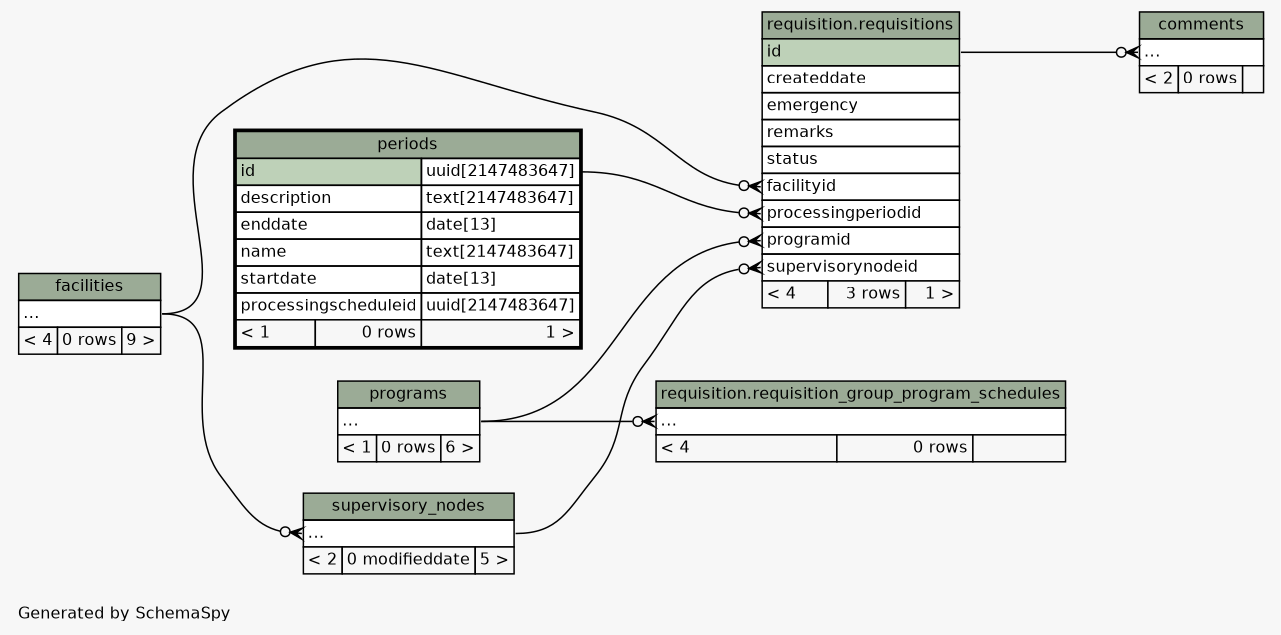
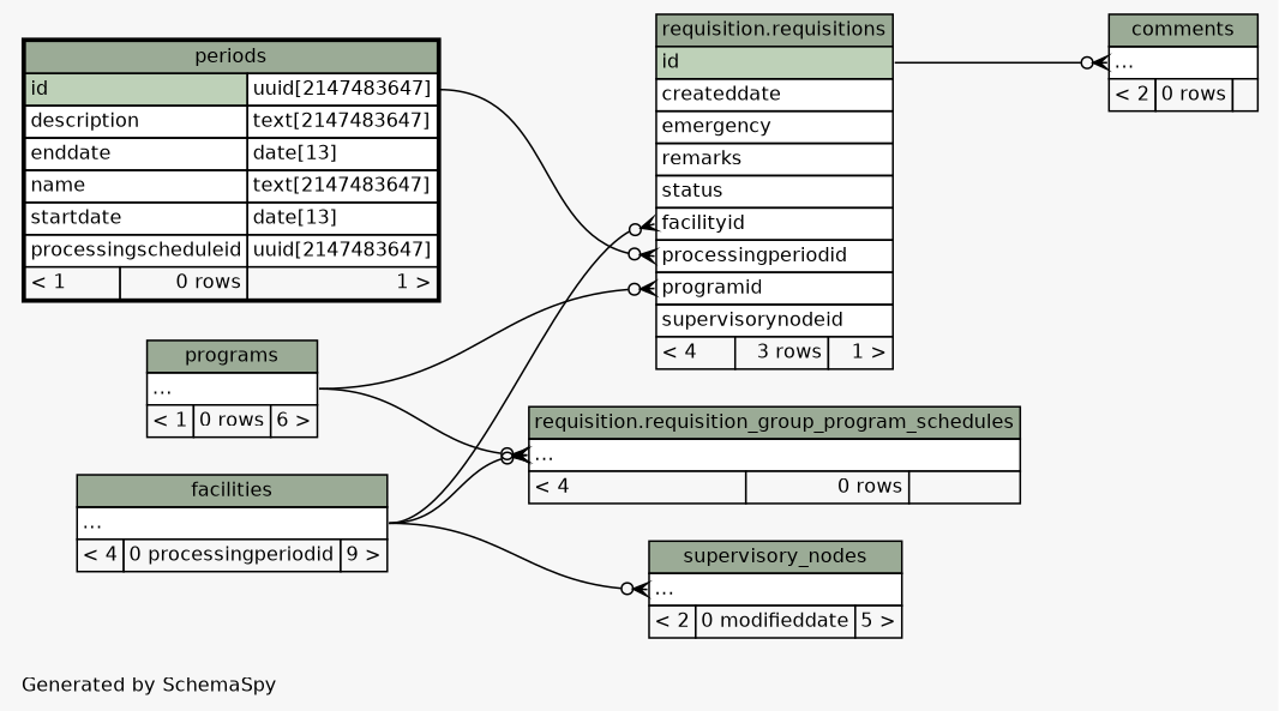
  digraph {
    bgcolor="#f7f7f7"
    fontname=Helvetica
    fontsize=11
    label="\nGenerated by SchemaSpy"
    labeljust=l
    nodesep=0.18
    rankdir=RL
    ranksep=0.46
    node [fontname=Helvetica fontsize=11 shape=plaintext]
    edge [arrowhead=none arrowsize=0.8 arrowtail=crowodot dir=back headport="elipses:e" tailport="elipses:w"]
    n1 [label=<     <TABLE BORDER="0" CELLBORDER="1" CELLSPACING="0" BGCOLOR="#ffffff">       <TR><TD COLSPAN="3" BGCOLOR="#9bab96" ALIGN="CENTER">comments</TD></TR>       <TR><TD PORT="elipses" COLSPAN="3" ALIGN="LEFT">...</TD></TR>       <TR><TD ALIGN="LEFT" BGCOLOR="#f7f7f7">&lt; 2</TD><TD ALIGN="RIGHT" BGCOLOR="#f7f7f7">0 rows</TD><TD ALIGN="RIGHT" BGCOLOR="#f7f7f7">  </TD></TR>     </TABLE>>]
    n2 [label=<     <TABLE BORDER="0" CELLBORDER="1" CELLSPACING="0" BGCOLOR="#ffffff">       <TR><TD COLSPAN="3" BGCOLOR="#9bab96" ALIGN="CENTER">requisition.requisitions</TD></TR>       <TR><TD PORT="id" COLSPAN="3" BGCOLOR="#bed1b8" ALIGN="LEFT">id</TD></TR>       <TR><TD PORT="createddate" COLSPAN="3" ALIGN="LEFT">createddate</TD></TR>       <TR><TD PORT="emergency" COLSPAN="3" ALIGN="LEFT">emergency</TD></TR>       <TR><TD PORT="remarks" COLSPAN="3" ALIGN="LEFT">remarks</TD></TR>       <TR><TD PORT="status" COLSPAN="3" ALIGN="LEFT">status</TD></TR>       <TR><TD PORT="facilityid" COLSPAN="3" ALIGN="LEFT">facilityid</TD></TR>       <TR><TD PORT="processingperiodid" COLSPAN="3" ALIGN="LEFT">processingperiodid</TD></TR>       <TR><TD PORT="programid" COLSPAN="3" ALIGN="LEFT">programid</TD></TR>       <TR><TD PORT="supervisorynodeid" COLSPAN="3" ALIGN="LEFT">supervisorynodeid</TD></TR>       <TR><TD ALIGN="LEFT" BGCOLOR="#f7f7f7">&lt; 4</TD><TD ALIGN="RIGHT" BGCOLOR="#f7f7f7">3 rows</TD><TD ALIGN="RIGHT" BGCOLOR="#f7f7f7">1 &gt;</TD></TR>     </TABLE>>]
    n3 [label=<     <TABLE BORDER="2" CELLBORDER="1" CELLSPACING="0" BGCOLOR="#ffffff">       <TR><TD COLSPAN="3" BGCOLOR="#9bab96" ALIGN="CENTER">periods</TD></TR>       <TR><TD PORT="id" COLSPAN="2" BGCOLOR="#bed1b8" ALIGN="LEFT">id</TD><TD PORT="id.type" ALIGN="LEFT">uuid[2147483647]</TD></TR>       <TR><TD PORT="description" COLSPAN="2" ALIGN="LEFT">description</TD><TD PORT="description.type" ALIGN="LEFT">text[2147483647]</TD></TR>       <TR><TD PORT="enddate" COLSPAN="2" ALIGN="LEFT">enddate</TD><TD PORT="enddate.type" ALIGN="LEFT">date[13]</TD></TR>       <TR><TD PORT="name" COLSPAN="2" ALIGN="LEFT">name</TD><TD PORT="name.type" ALIGN="LEFT">text[2147483647]</TD></TR>       <TR><TD PORT="startdate" COLSPAN="2" ALIGN="LEFT">startdate</TD><TD PORT="startdate.type" ALIGN="LEFT">date[13]</TD></TR>       <TR><TD PORT="processingscheduleid" COLSPAN="2" ALIGN="LEFT">processingscheduleid</TD><TD PORT="processingscheduleid.type" ALIGN="LEFT">uuid[2147483647]</TD></TR>       <TR><TD ALIGN="LEFT" BGCOLOR="#f7f7f7">&lt; 1</TD><TD ALIGN="RIGHT" BGCOLOR="#f7f7f7">0 rows</TD><TD ALIGN="RIGHT" BGCOLOR="#f7f7f7">1 &gt;</TD></TR>     </TABLE>>]
    n4 [label=<     <TABLE BORDER="0" CELLBORDER="1" CELLSPACING="0" BGCOLOR="#ffffff">       <TR><TD COLSPAN="3" BGCOLOR="#9bab96" ALIGN="CENTER">programs</TD></TR>       <TR><TD PORT="elipses" COLSPAN="3" ALIGN="LEFT">...</TD></TR>       <TR><TD ALIGN="LEFT" BGCOLOR="#f7f7f7">&lt; 1</TD><TD ALIGN="RIGHT" BGCOLOR="#f7f7f7">0 rows</TD><TD ALIGN="RIGHT" BGCOLOR="#f7f7f7">6 &gt;</TD></TR>     </TABLE>>]
-   n5 [label=<     <TABLE BORDER="0" CELLBORDER="1" CELLSPACING="0" BGCOLOR="#ffffff">       <TR><TD COLSPAN="3" BGCOLOR="#9bab96" ALIGN="CENTER">facilities</TD></TR>       <TR><TD PORT="elipses" COLSPAN="3" ALIGN="LEFT">...</TD></TR>       <TR><TD ALIGN="LEFT" BGCOLOR="#f7f7f7">&lt; 4</TD><TD ALIGN="RIGHT" BGCOLOR="#f7f7f7">0 rows</TD><TD ALIGN="RIGHT" BGCOLOR="#f7f7f7">9 &gt;</TD></TR>     </TABLE>>]
+   n5 [label=<     <TABLE BORDER="0" CELLBORDER="1" CELLSPACING="0" BGCOLOR="#ffffff">       <TR><TD COLSPAN="3" BGCOLOR="#9bab96" ALIGN="CENTER">facilities</TD></TR>       <TR><TD PORT="elipses" COLSPAN="3" ALIGN="LEFT">...</TD></TR>       <TR><TD ALIGN="LEFT" BGCOLOR="#f7f7f7">&lt; 4</TD><TD ALIGN="RIGHT" BGCOLOR="#f7f7f7">0 processingperiodid</TD><TD ALIGN="RIGHT" BGCOLOR="#f7f7f7">9 &gt;</TD></TR>     </TABLE>>]
    n6 [label=<     <TABLE BORDER="0" CELLBORDER="1" CELLSPACING="0" BGCOLOR="#ffffff">       <TR><TD COLSPAN="3" BGCOLOR="#9bab96" ALIGN="CENTER">supervisory_nodes</TD></TR>       <TR><TD PORT="elipses" COLSPAN="3" ALIGN="LEFT">...</TD></TR>       <TR><TD ALIGN="LEFT" BGCOLOR="#f7f7f7">&lt; 2</TD><TD ALIGN="RIGHT" BGCOLOR="#f7f7f7">0 modifieddate</TD><TD ALIGN="RIGHT" BGCOLOR="#f7f7f7">5 &gt;</TD></TR>     </TABLE>>]
    n7 [label=<     <TABLE BORDER="0" CELLBORDER="1" CELLSPACING="0" BGCOLOR="#ffffff">       <TR><TD COLSPAN="3" BGCOLOR="#9bab96" ALIGN="CENTER">requisition.requisition_group_program_schedules</TD></TR>       <TR><TD PORT="elipses" COLSPAN="3" ALIGN="LEFT">...</TD></TR>       <TR><TD ALIGN="LEFT" BGCOLOR="#f7f7f7">&lt; 4</TD><TD ALIGN="RIGHT" BGCOLOR="#f7f7f7">0 rows</TD><TD ALIGN="RIGHT" BGCOLOR="#f7f7f7">  </TD></TR>     </TABLE>>]
    n1 -> n2 [headport="id:e"]
    n2 -> n3 [headport="id.type:e" tailport="processingperiodid:w"]
    n2 -> n4 [tailport="programid:w"]
    n2 -> n5 [tailport="facilityid:w"]
-   n2 -> n6 [tailport="supervisorynodeid:w"]
    n6 -> n5
    n7 -> n4
+   n7 -> n5
  }
